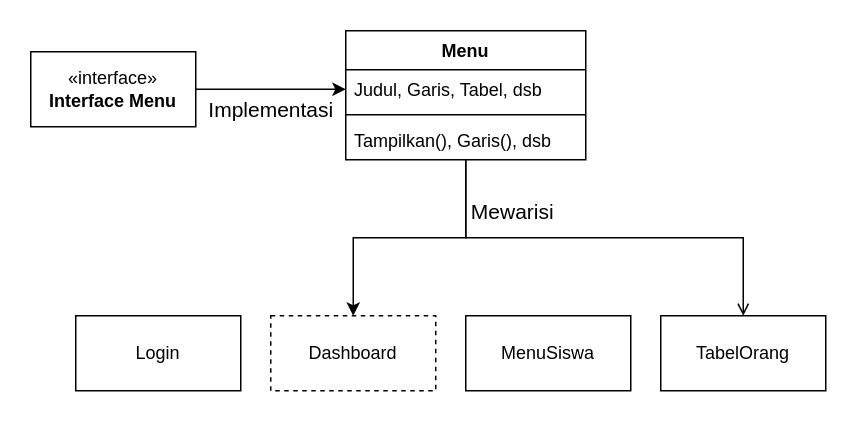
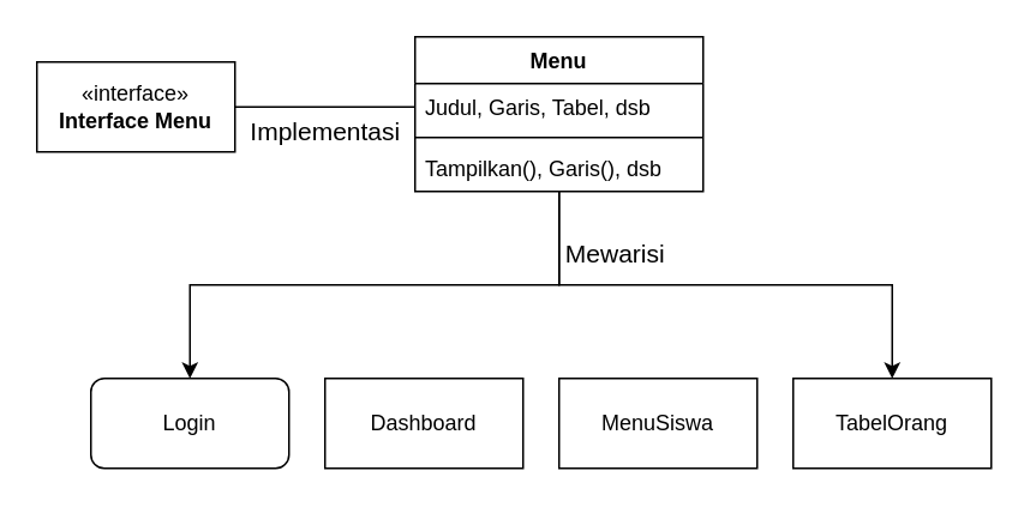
  <mxCell id="0" />
  <mxCell id="1" parent="0" />
- <mxCell id="2" style="edgeStyle=orthogonalEdgeStyle;rounded=0;orthogonalLoop=1;jettySize=auto;html=1;exitX=1;exitY=0.5;exitDx=0;exitDy=0;entryX=0;entryY=0.5;entryDx=0;entryDy=0;" edge="1" parent="1" source="4" target="9"><mxGeometry relative="1" as="geometry" /></mxCell>
+ <mxCell id="2" style="edgeStyle=orthogonalEdgeStyle;rounded=0;orthogonalLoop=1;jettySize=auto;html=1;exitX=1;exitY=0.5;exitDx=0;exitDy=0;entryX=0;entryY=0.5;entryDx=0;entryDy=0;endArrow=none;" edge="1" parent="1" source="4" target="9"><mxGeometry relative="1" as="geometry" /></mxCell>
  <mxCell id="3" value="&lt;font style=&quot;font-size: 14px;&quot;&gt;Implementasi&lt;/font&gt;" style="edgeLabel;html=1;align=center;verticalAlign=middle;resizable=0;points=[];" vertex="1" connectable="0" parent="2"><mxGeometry x="-0.351" y="1" relative="1" as="geometry"><mxPoint x="17" y="14" as="offset" /></mxGeometry></mxCell>
  <mxCell id="4" value="«interface»&lt;br&gt;&lt;b&gt;Interface Menu&lt;/b&gt;" style="html=1;whiteSpace=wrap;" vertex="1" parent="1"><mxGeometry x="20" y="34" width="110" height="50" as="geometry" /></mxCell>
- <mxCell id="6" style="edgeStyle=orthogonalEdgeStyle;rounded=0;orthogonalLoop=1;jettySize=auto;html=1;exitX=0.5;exitY=1;exitDx=0;exitDy=0;entryX=0.5;entryY=0;entryDx=0;entryDy=0;" edge="1" parent="1" source="8" target="13"><mxGeometry relative="1" as="geometry"><Array as="points"><mxPoint x="310" y="158" /><mxPoint x="235" y="158" /></Array></mxGeometry></mxCell>
- <mxCell id="7" style="edgeStyle=orthogonalEdgeStyle;rounded=0;orthogonalLoop=1;jettySize=auto;html=1;exitX=0.5;exitY=1;exitDx=0;exitDy=0;entryX=0.5;entryY=0;entryDx=0;entryDy=0;endArrow=open;" edge="1" parent="1" source="8" target="15"><mxGeometry relative="1" as="geometry" /></mxCell>
+ <mxCell id="5" style="edgeStyle=orthogonalEdgeStyle;rounded=0;orthogonalLoop=1;jettySize=auto;html=1;exitX=0.5;exitY=1;exitDx=0;exitDy=0;entryX=0.5;entryY=0;entryDx=0;entryDy=0;" edge="1" parent="1" source="8" target="12"><mxGeometry relative="1" as="geometry"><Array as="points"><mxPoint x="310" y="158" /><mxPoint x="105" y="158" /></Array></mxGeometry></mxCell>
+ <mxCell id="7" style="edgeStyle=orthogonalEdgeStyle;rounded=0;orthogonalLoop=1;jettySize=auto;html=1;exitX=0.5;exitY=1;exitDx=0;exitDy=0;entryX=0.5;entryY=0;entryDx=0;entryDy=0;" edge="1" parent="1" source="8" target="15"><mxGeometry relative="1" as="geometry" /></mxCell>
  <mxCell id="8" value="Menu" style="swimlane;fontStyle=1;align=center;verticalAlign=top;childLayout=stackLayout;horizontal=1;startSize=26;horizontalStack=0;resizeParent=1;resizeParentMax=0;resizeLast=0;collapsible=1;marginBottom=0;whiteSpace=wrap;html=1;" vertex="1" parent="1"><mxGeometry x="230" y="20" width="160" height="86" as="geometry" /></mxCell>
  <mxCell id="9" value="Judul, Garis, Tabel, dsb" style="text;strokeColor=none;fillColor=none;align=left;verticalAlign=top;spacingLeft=4;spacingRight=4;overflow=hidden;rotatable=0;points=[[0,0.5],[1,0.5]];portConstraint=eastwest;whiteSpace=wrap;html=1;" vertex="1" parent="8"><mxGeometry y="26" width="160" height="26" as="geometry" /></mxCell>
  <mxCell id="10" value="" style="line;strokeWidth=1;fillColor=none;align=left;verticalAlign=middle;spacingTop=-1;spacingLeft=3;spacingRight=3;rotatable=0;labelPosition=right;points=[];portConstraint=eastwest;strokeColor=inherit;" vertex="1" parent="8"><mxGeometry y="52" width="160" height="8" as="geometry" /></mxCell>
  <mxCell id="11" value="Tampilkan(), Garis(), dsb" style="text;strokeColor=none;fillColor=none;align=left;verticalAlign=top;spacingLeft=4;spacingRight=4;overflow=hidden;rotatable=0;points=[[0,0.5],[1,0.5]];portConstraint=eastwest;whiteSpace=wrap;html=1;" vertex="1" parent="8"><mxGeometry y="60" width="160" height="26" as="geometry" /></mxCell>
- <mxCell id="12" value="Login" style="html=1;whiteSpace=wrap;" vertex="1" parent="1"><mxGeometry x="50" y="210" width="110" height="50" as="geometry" /></mxCell>
- <mxCell id="13" value="Dashboard" style="html=1;whiteSpace=wrap;dashed=1;" vertex="1" parent="1"><mxGeometry x="180" y="210" width="110" height="50" as="geometry" /></mxCell>
+ <mxCell id="12" value="Login" style="html=1;whiteSpace=wrap;rounded=1;" vertex="1" parent="1"><mxGeometry x="50" y="210" width="110" height="50" as="geometry" /></mxCell>
+ <mxCell id="13" value="Dashboard" style="html=1;whiteSpace=wrap;" vertex="1" parent="1"><mxGeometry x="180" y="210" width="110" height="50" as="geometry" /></mxCell>
  <mxCell id="14" value="MenuSiswa" style="html=1;whiteSpace=wrap;" vertex="1" parent="1"><mxGeometry x="310" y="210" width="110" height="50" as="geometry" /></mxCell>
  <mxCell id="15" value="TabelOrang" style="html=1;whiteSpace=wrap;" vertex="1" parent="1"><mxGeometry x="440" y="210" width="110" height="50" as="geometry" /></mxCell>
  <mxCell id="16" value="&lt;font style=&quot;font-size: 14px;&quot;&gt;Mewarisi&lt;/font&gt;" style="edgeLabel;html=1;align=center;verticalAlign=middle;resizable=0;points=[];" vertex="1" connectable="0" parent="1"><mxGeometry x="340.001" y="140" as="geometry" /></mxCell>
